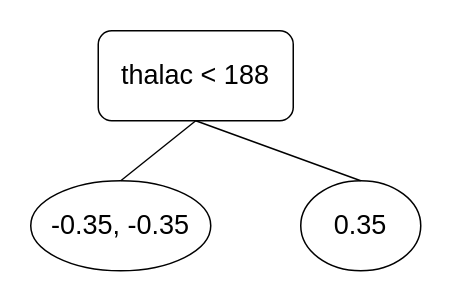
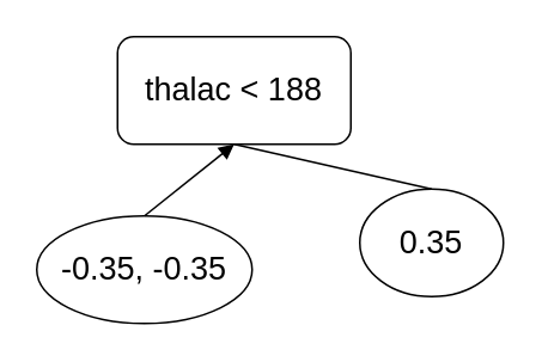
  <mxCell id="0" />
  <mxCell id="1" parent="0" />
  <mxCell id="2" value="&lt;font style=&quot;font-size: 18px&quot;&gt;thalac &amp;lt; 188&lt;/font&gt;" style="rounded=1;whiteSpace=wrap;html=1;" vertex="1" parent="1"><mxGeometry x="65" y="20" width="130" height="60" as="geometry" /></mxCell>
  <mxCell id="3" value="&lt;font style=&quot;font-size: 18px&quot;&gt;-0.35, -0.35&lt;/font&gt;" style="ellipse;whiteSpace=wrap;html=1;" vertex="1" parent="1"><mxGeometry x="20" y="120" width="120" height="60" as="geometry" /></mxCell>
- <mxCell id="4" value="&lt;font style=&quot;font-size: 18px&quot;&gt;0.35&lt;/font&gt;" style="ellipse;whiteSpace=wrap;html=1;" vertex="1" parent="1"><mxGeometry x="200" y="120" width="80" height="60" as="geometry" /></mxCell>
- <mxCell id="5" value="" style="endArrow=none;html=1;exitX=0.5;exitY=0;exitDx=0;exitDy=0;entryX=0.5;entryY=1;entryDx=0;entryDy=0;" edge="1" parent="1" source="3" target="2"><mxGeometry width="50" height="50" relative="1" as="geometry"><mxPoint x="360" y="150" as="sourcePoint" /><mxPoint x="410" y="100" as="targetPoint" /></mxGeometry></mxCell>
+ <mxCell id="4" value="&lt;font style=&quot;font-size: 18px&quot;&gt;0.35&lt;/font&gt;" style="ellipse;whiteSpace=wrap;html=1;" vertex="1" parent="1"><mxGeometry x="200" y="105" width="80" height="60" as="geometry" /></mxCell>
+ <mxCell id="5" value="" style="endArrow=block;html=1;exitX=0.5;exitY=0;exitDx=0;exitDy=0;entryX=0.5;entryY=1;entryDx=0;entryDy=0;" edge="1" parent="1" source="3" target="2"><mxGeometry width="50" height="50" relative="1" as="geometry"><mxPoint x="360" y="150" as="sourcePoint" /><mxPoint x="410" y="100" as="targetPoint" /></mxGeometry></mxCell>
  <mxCell id="6" value="" style="endArrow=none;html=1;exitX=0.5;exitY=1;exitDx=0;exitDy=0;entryX=0.5;entryY=0;entryDx=0;entryDy=0;" edge="1" parent="1" source="2" target="4"><mxGeometry width="50" height="50" relative="1" as="geometry"><mxPoint x="330" y="130" as="sourcePoint" /><mxPoint x="380" y="80" as="targetPoint" /></mxGeometry></mxCell>
